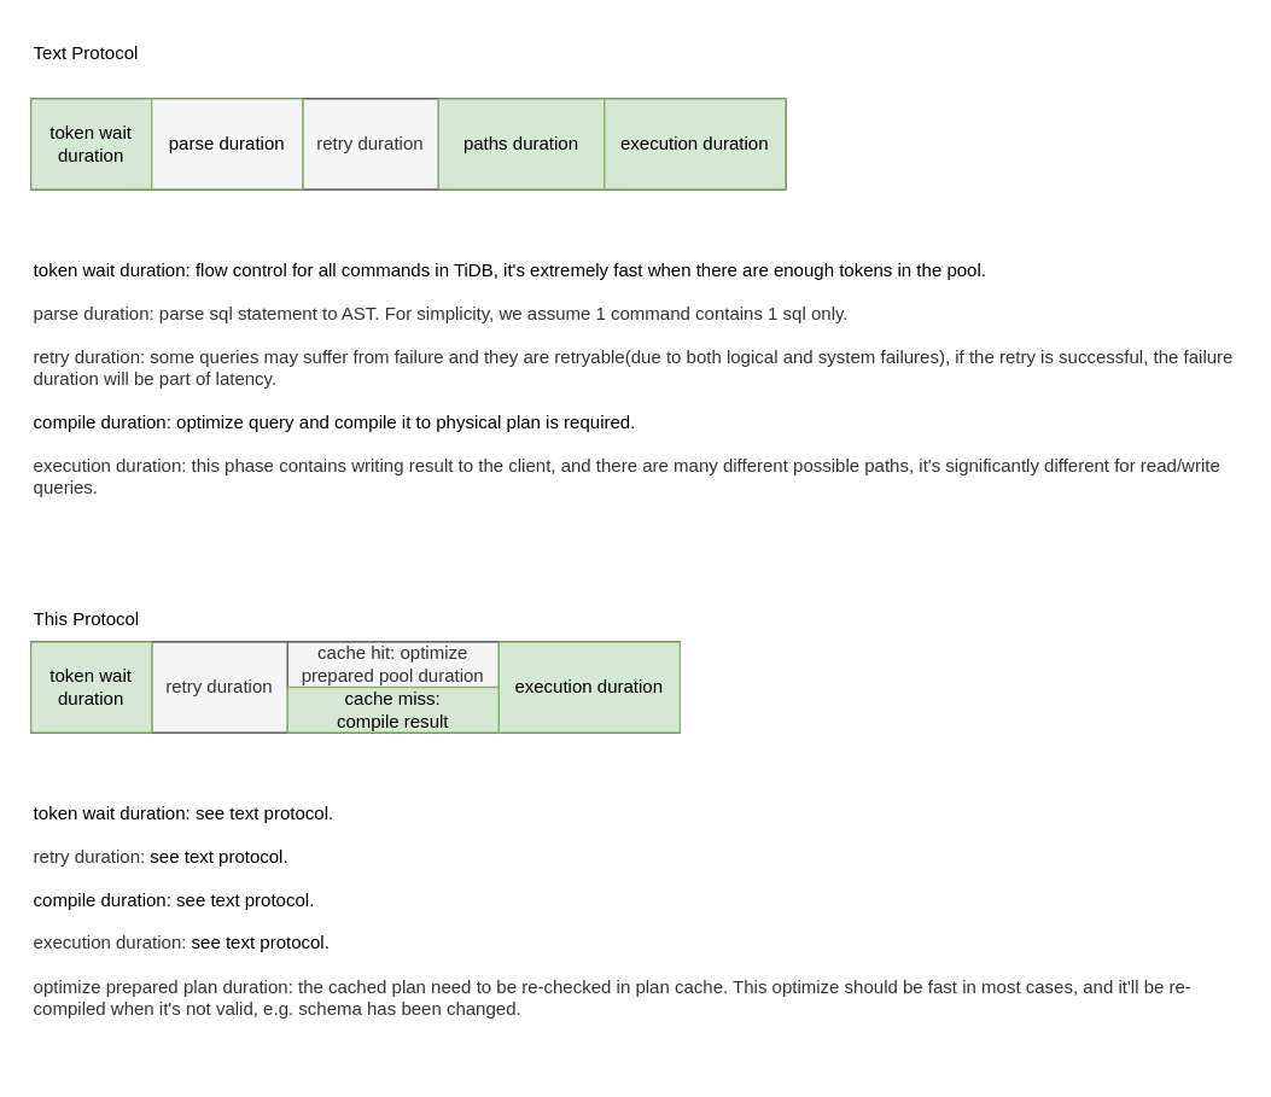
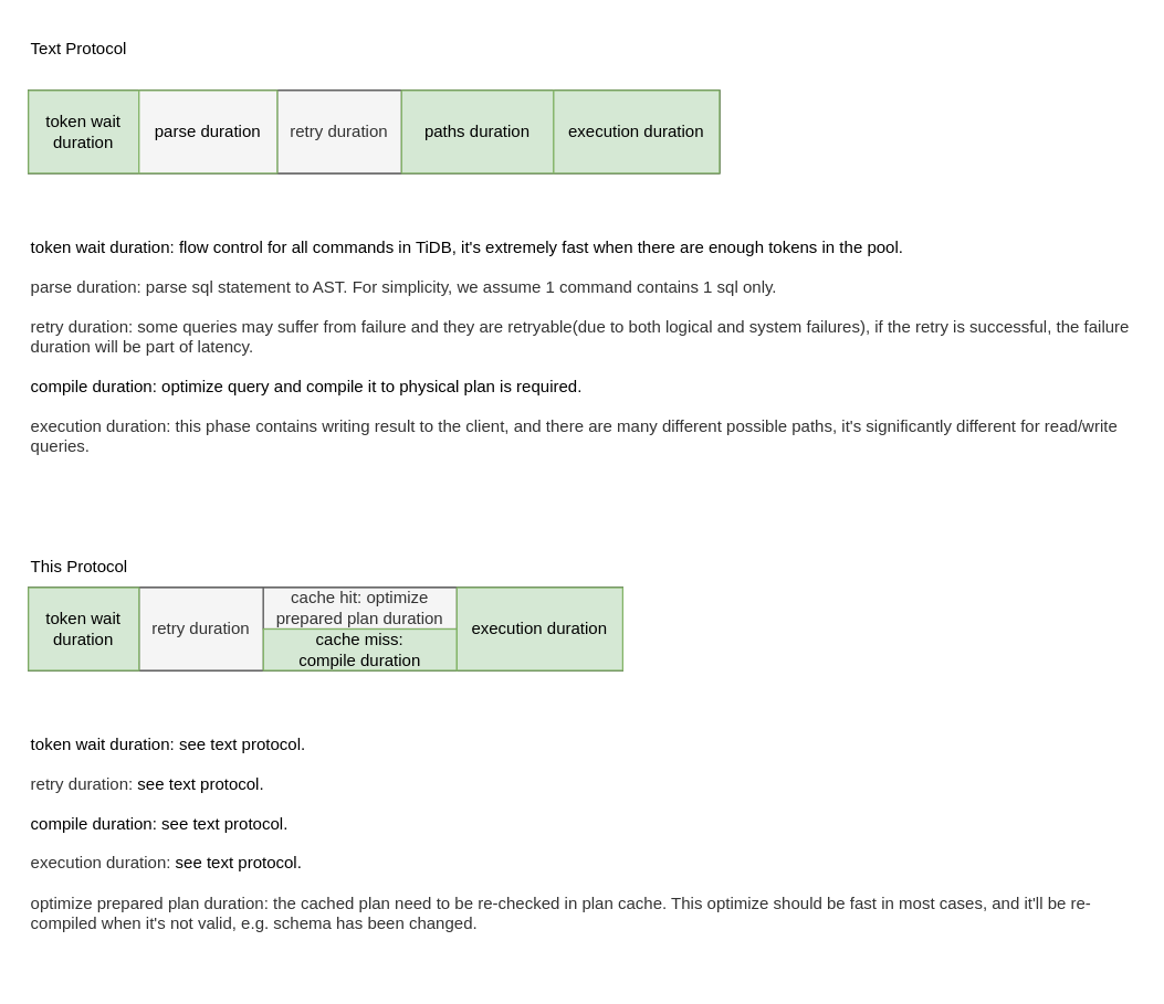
  <mxCell id="0" />
  <mxCell id="1" parent="0" />
  <mxCell id="2" value="" style="rounded=0;whiteSpace=wrap;html=1;" parent="1" vertex="1"><mxGeometry x="20" y="65" width="500" height="60" as="geometry" /></mxCell>
  <mxCell id="3" value="token wait duration" style="rounded=0;whiteSpace=wrap;html=1;fillColor=#d5e8d4;strokeColor=#82b366;" parent="1" vertex="1"><mxGeometry x="20" y="65" width="80" height="60" as="geometry" /></mxCell>
  <mxCell id="4" value="&lt;span style=&quot;text-align: center;&quot;&gt;token wait duration: flow control for all commands in TiDB, it's extremely fast when there are enough tokens in the pool.&lt;br&gt;&lt;/span&gt;&lt;span style=&quot;color: rgb(51, 51, 51);&quot;&gt;&lt;br&gt;parse duration: parse sql statement to AST. For simplicity, we assume 1 command contains 1 sql only.&lt;br&gt;&lt;br&gt;retry duration: some queries may suffer from failure and they are retryable(due to both logical and system failures), if the retry is successful, the failure duration will be part of latency.&lt;br&gt;&lt;br&gt;&lt;/span&gt;&lt;span style=&quot;text-align: center;&quot;&gt;compile duration: optimize query and compile it to physical plan is required.&lt;br&gt;&lt;/span&gt;&lt;span style=&quot;color: rgb(51, 51, 51);&quot;&gt;&lt;br&gt;execution duration: this phase contains writing result to the client, and there are many different possible paths, it's significantly different for read/write queries.&lt;br&gt;&lt;/span&gt;" style="text;html=1;strokeColor=none;fillColor=none;align=left;verticalAlign=top;whiteSpace=wrap;rounded=0;" parent="1" vertex="1"><mxGeometry x="20" y="165" width="800" height="180" as="geometry" /></mxCell>
  <mxCell id="5" value="" style="rounded=0;whiteSpace=wrap;html=1;" parent="1" vertex="1"><mxGeometry x="20" y="425" width="430" height="60" as="geometry" /></mxCell>
  <mxCell id="6" value="This Protocol" style="text;html=1;strokeColor=none;fillColor=none;align=left;verticalAlign=middle;whiteSpace=wrap;rounded=0;" parent="1" vertex="1"><mxGeometry x="20" y="395" width="190" height="30" as="geometry" /></mxCell>
  <mxCell id="7" value="Text Protocol" style="text;html=1;strokeColor=none;fillColor=none;align=left;verticalAlign=middle;whiteSpace=wrap;rounded=0;" parent="1" vertex="1"><mxGeometry x="20" y="20" width="190" height="30" as="geometry" /></mxCell>
  <mxCell id="8" value="retry duration" style="rounded=0;whiteSpace=wrap;html=1;fillColor=#f5f5f5;fontColor=#333333;strokeColor=#666666;" parent="1" vertex="1"><mxGeometry x="200" y="65" width="90" height="60" as="geometry" /></mxCell>
  <mxCell id="9" value="parse duration" style="rounded=0;whiteSpace=wrap;html=1;fillColor=#f5f5f5;strokeColor=#82b366;" parent="1" vertex="1"><mxGeometry x="100" y="65" width="100" height="60" as="geometry" /></mxCell>
  <mxCell id="10" value="paths duration" style="rounded=0;whiteSpace=wrap;html=1;fillColor=#d5e8d4;strokeColor=#82b366;" parent="1" vertex="1"><mxGeometry x="290" y="65" width="110" height="60" as="geometry" /></mxCell>
  <mxCell id="11" value="execution duration" style="rounded=0;whiteSpace=wrap;html=1;fillColor=#d5e8d4;strokeColor=#82b366;" parent="1" vertex="1"><mxGeometry x="400" y="65" width="120" height="60" as="geometry" /></mxCell>
  <mxCell id="12" value="retry duration" style="rounded=0;whiteSpace=wrap;html=1;fillColor=#f5f5f5;fontColor=#333333;strokeColor=#666666;" parent="1" vertex="1"><mxGeometry x="100" y="425" width="90" height="60" as="geometry" /></mxCell>
  <mxCell id="13" value="token wait duration" style="rounded=0;whiteSpace=wrap;html=1;fillColor=#d5e8d4;strokeColor=#82b366;" parent="1" vertex="1"><mxGeometry x="20" y="425" width="80" height="60" as="geometry" /></mxCell>
- <mxCell id="14" value="cache hit: optimize prepared pool duration" style="rounded=0;whiteSpace=wrap;html=1;fillColor=#f5f5f5;fontColor=#333333;strokeColor=#666666;" parent="1" vertex="1"><mxGeometry x="190" y="425" width="140" height="30" as="geometry" /></mxCell>
- <mxCell id="15" value="cache miss:&lt;br&gt;compile result" style="rounded=0;whiteSpace=wrap;html=1;fillColor=#d5e8d4;strokeColor=#82b366;" parent="1" vertex="1"><mxGeometry x="190" y="455" width="140" height="30" as="geometry" /></mxCell>
+ <mxCell id="14" value="cache hit: optimize prepared plan duration" style="rounded=0;whiteSpace=wrap;html=1;fillColor=#f5f5f5;fontColor=#333333;strokeColor=#666666;" parent="1" vertex="1"><mxGeometry x="190" y="425" width="140" height="30" as="geometry" /></mxCell>
+ <mxCell id="15" value="cache miss:&lt;br&gt;compile duration" style="rounded=0;whiteSpace=wrap;html=1;fillColor=#d5e8d4;strokeColor=#82b366;" parent="1" vertex="1"><mxGeometry x="190" y="455" width="140" height="30" as="geometry" /></mxCell>
  <mxCell id="16" value="execution duration" style="rounded=0;whiteSpace=wrap;html=1;fillColor=#d5e8d4;strokeColor=#82b366;" parent="1" vertex="1"><mxGeometry x="330" y="425" width="120" height="60" as="geometry" /></mxCell>
  <mxCell id="17" value="&lt;span style=&quot;text-align: center;&quot;&gt;token wait duration: see text protocol.&lt;/span&gt;&lt;span style=&quot;color: rgb(51, 51, 51);&quot;&gt;&lt;br&gt;&lt;br&gt;retry duration:&amp;nbsp;&lt;/span&gt;&lt;span style=&quot;text-align: center;&quot;&gt;see text protocol.&lt;/span&gt;&lt;span style=&quot;color: rgb(51, 51, 51);&quot;&gt;&lt;br&gt;&lt;br&gt;&lt;/span&gt;&lt;span style=&quot;text-align: center;&quot;&gt;compile duration:&amp;nbsp;&lt;/span&gt;&lt;span style=&quot;text-align: center;&quot;&gt;see text protocol.&lt;/span&gt;&lt;span style=&quot;text-align: center;&quot;&gt;&lt;br&gt;&lt;/span&gt;&lt;span style=&quot;color: rgb(51, 51, 51);&quot;&gt;&lt;br&gt;execution duration:&amp;nbsp;&lt;/span&gt;&lt;span style=&quot;text-align: center;&quot;&gt;see text protocol.&lt;br&gt;&lt;/span&gt;&lt;span style=&quot;color: rgb(51, 51, 51);&quot;&gt;&lt;br&gt;&lt;/span&gt;&lt;span style=&quot;color: rgb(51, 51, 51); text-align: center;&quot;&gt;optimize prepared plan duration: the cached plan need to be re-checked in plan cache. This optimize should be fast in most cases, and it'll be re-compiled when it's not valid, e.g. schema has been changed.&lt;/span&gt;&lt;span style=&quot;color: rgb(51, 51, 51);&quot;&gt;&lt;br&gt;&lt;/span&gt;" style="text;html=1;strokeColor=none;fillColor=none;align=left;verticalAlign=top;whiteSpace=wrap;rounded=0;" parent="1" vertex="1"><mxGeometry x="20" y="525" width="800" height="180" as="geometry" /></mxCell>
